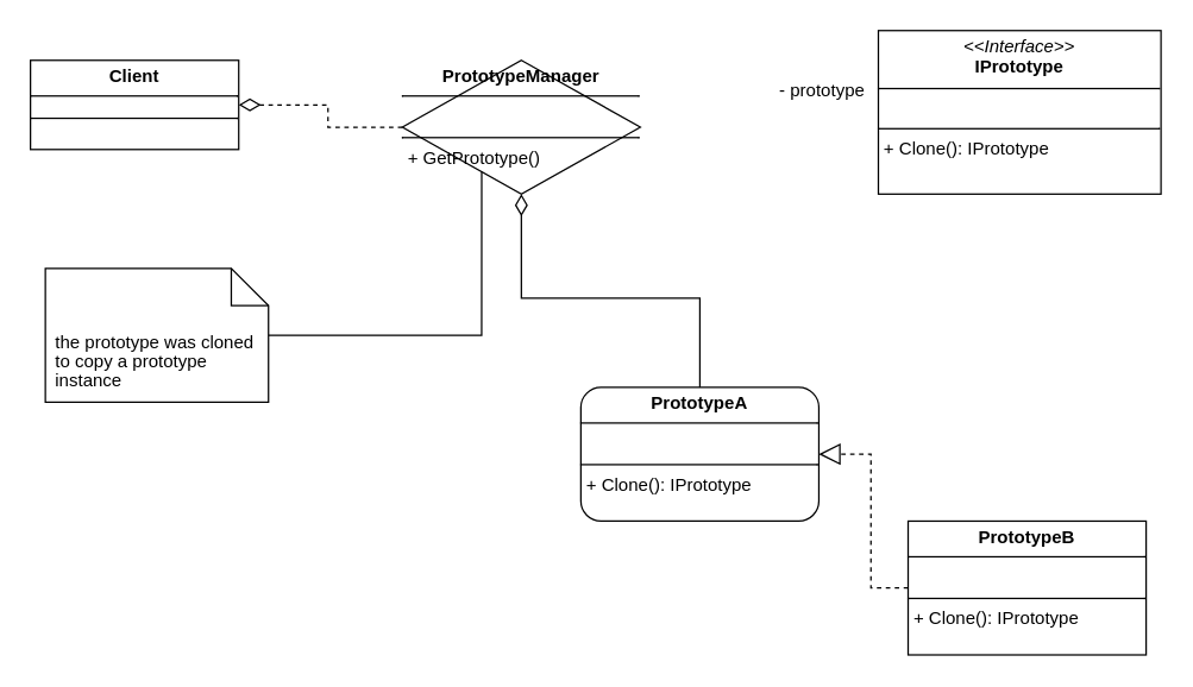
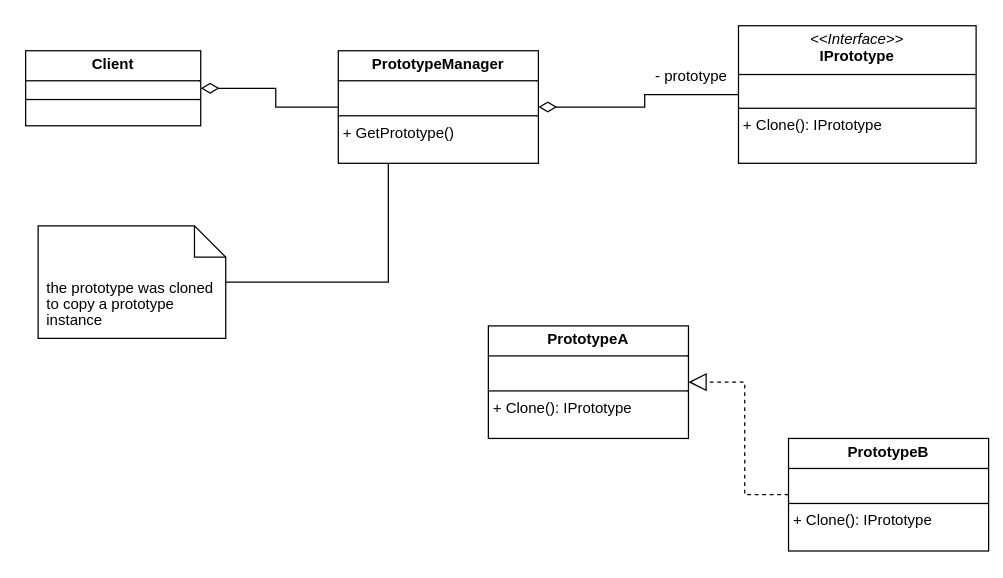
  <mxCell id="0" />
  <mxCell id="1" parent="0" />
- <mxCell id="2" style="edgeStyle=orthogonalEdgeStyle;rounded=0;orthogonalLoop=1;jettySize=auto;html=1;endArrow=none;endFill=0;startArrow=diamondThin;startFill=0;startSize=12;dashed=1;" edge="1" parent="1" source="3" target="5"><mxGeometry relative="1" as="geometry" /></mxCell>
+ <mxCell id="2" style="edgeStyle=orthogonalEdgeStyle;rounded=0;orthogonalLoop=1;jettySize=auto;html=1;endArrow=none;endFill=0;startArrow=diamondThin;startFill=0;startSize=12;" edge="1" parent="1" source="3" target="5"><mxGeometry relative="1" as="geometry" /></mxCell>
  <mxCell id="3" value="&lt;p style=&quot;margin:0px;margin-top:4px;text-align:center;&quot;&gt;&lt;b&gt;Client&lt;/b&gt;&lt;/p&gt;&lt;hr size=&quot;1&quot; style=&quot;border-style:solid;&quot;&gt;&lt;div style=&quot;height:2px;&quot;&gt;&lt;/div&gt;&lt;hr size=&quot;1&quot; style=&quot;border-style:solid;&quot;&gt;&lt;div style=&quot;height:2px;&quot;&gt;&lt;/div&gt;" style="verticalAlign=top;align=left;overflow=fill;html=1;whiteSpace=wrap;" parent="1" vertex="1"><mxGeometry x="20" y="40" width="140" height="60" as="geometry" /></mxCell>
- <mxCell id="4" style="edgeStyle=orthogonalEdgeStyle;rounded=0;orthogonalLoop=1;jettySize=auto;html=1;endArrow=none;endFill=0;startArrow=diamondThin;startFill=0;startSize=12;" edge="1" parent="1" source="5" target="8"><mxGeometry relative="1" as="geometry" /></mxCell>
- <mxCell id="5" value="&lt;p style=&quot;margin:0px;margin-top:4px;text-align:center;&quot;&gt;&lt;b&gt;PrototypeManager&lt;/b&gt;&lt;/p&gt;&lt;hr size=&quot;1&quot; style=&quot;border-style:solid;&quot;&gt;&lt;p style=&quot;margin:0px;margin-left:4px;&quot;&gt;&lt;br&gt;&lt;/p&gt;&lt;hr size=&quot;1&quot; style=&quot;border-style:solid;&quot;&gt;&lt;p style=&quot;margin:0px;margin-left:4px;&quot;&gt;+ GetPrototype()&lt;/p&gt;" style="rhombus;verticalAlign=top;align=left;overflow=fill;html=1;whiteSpace=wrap;" vertex="1" parent="1"><mxGeometry x="270" y="40" width="160" height="90" as="geometry" /></mxCell>
+ <mxCell id="4" style="edgeStyle=orthogonalEdgeStyle;rounded=0;orthogonalLoop=1;jettySize=auto;html=1;entryX=0;entryY=0.5;entryDx=0;entryDy=0;endArrow=none;endFill=0;startArrow=diamondThin;startFill=0;startSize=12;" edge="1" parent="1" source="5" target="6"><mxGeometry relative="1" as="geometry" /></mxCell>
+ <mxCell id="5" value="&lt;p style=&quot;margin:0px;margin-top:4px;text-align:center;&quot;&gt;&lt;b&gt;PrototypeManager&lt;/b&gt;&lt;/p&gt;&lt;hr size=&quot;1&quot; style=&quot;border-style:solid;&quot;&gt;&lt;p style=&quot;margin:0px;margin-left:4px;&quot;&gt;&lt;br&gt;&lt;/p&gt;&lt;hr size=&quot;1&quot; style=&quot;border-style:solid;&quot;&gt;&lt;p style=&quot;margin:0px;margin-left:4px;&quot;&gt;+ GetPrototype()&lt;/p&gt;" style="verticalAlign=top;align=left;overflow=fill;html=1;whiteSpace=wrap;" vertex="1" parent="1"><mxGeometry x="270" y="40" width="160" height="90" as="geometry" /></mxCell>
  <mxCell id="6" value="&lt;p style=&quot;margin:0px;margin-top:4px;text-align:center;&quot;&gt;&lt;i&gt;&amp;lt;&amp;lt;Interface&amp;gt;&amp;gt;&lt;/i&gt;&lt;br&gt;&lt;b&gt;IPrototype&lt;/b&gt;&lt;/p&gt;&lt;hr size=&quot;1&quot; style=&quot;border-style:solid;&quot;&gt;&lt;p style=&quot;margin:0px;margin-left:4px;&quot;&gt;&lt;br&gt;&lt;/p&gt;&lt;hr size=&quot;1&quot; style=&quot;border-style:solid;&quot;&gt;&lt;p style=&quot;margin:0px;margin-left:4px;&quot;&gt;+ Clone(): IPrototype&lt;br&gt;&lt;/p&gt;" style="verticalAlign=top;align=left;overflow=fill;html=1;whiteSpace=wrap;" vertex="1" parent="1"><mxGeometry x="590" y="20" width="190" height="110" as="geometry" /></mxCell>
  <mxCell id="7" value="- prototype" style="text;html=1;align=center;verticalAlign=middle;resizable=0;points=[];autosize=1;strokeColor=none;fillColor=none;" vertex="1" parent="1"><mxGeometry x="512" y="46" width="80" height="30" as="geometry" /></mxCell>
- <mxCell id="8" value="&lt;p style=&quot;margin:0px;margin-top:4px;text-align:center;&quot;&gt;&lt;b&gt;PrototypeA&lt;/b&gt;&lt;/p&gt;&lt;hr size=&quot;1&quot; style=&quot;border-style:solid;&quot;&gt;&lt;p style=&quot;margin:0px;margin-left:4px;&quot;&gt;&lt;br&gt;&lt;/p&gt;&lt;hr size=&quot;1&quot; style=&quot;border-style:solid;&quot;&gt;&lt;p style=&quot;margin:0px;margin-left:4px;&quot;&gt;+ Clone(): IPrototype&lt;/p&gt;" style="verticalAlign=top;align=left;overflow=fill;html=1;whiteSpace=wrap;rounded=1;" vertex="1" parent="1"><mxGeometry x="390" y="260" width="160" height="90" as="geometry" /></mxCell>
+ <mxCell id="8" value="&lt;p style=&quot;margin:0px;margin-top:4px;text-align:center;&quot;&gt;&lt;b&gt;PrototypeA&lt;/b&gt;&lt;/p&gt;&lt;hr size=&quot;1&quot; style=&quot;border-style:solid;&quot;&gt;&lt;p style=&quot;margin:0px;margin-left:4px;&quot;&gt;&lt;br&gt;&lt;/p&gt;&lt;hr size=&quot;1&quot; style=&quot;border-style:solid;&quot;&gt;&lt;p style=&quot;margin:0px;margin-left:4px;&quot;&gt;+ Clone(): IPrototype&lt;/p&gt;" style="verticalAlign=top;align=left;overflow=fill;html=1;whiteSpace=wrap;" vertex="1" parent="1"><mxGeometry x="390" y="260" width="160" height="90" as="geometry" /></mxCell>
  <mxCell id="9" style="edgeStyle=orthogonalEdgeStyle;rounded=0;orthogonalLoop=1;jettySize=auto;html=1;endArrow=block;endFill=0;endSize=12;dashed=1;" edge="1" parent="1" source="10" target="8"><mxGeometry relative="1" as="geometry" /></mxCell>
- <mxCell id="10" value="&lt;p style=&quot;margin:0px;margin-top:4px;text-align:center;&quot;&gt;&lt;b&gt;PrototypeB&lt;/b&gt;&lt;/p&gt;&lt;hr size=&quot;1&quot; style=&quot;border-style:solid;&quot;&gt;&lt;p style=&quot;margin:0px;margin-left:4px;&quot;&gt;&lt;br&gt;&lt;/p&gt;&lt;hr size=&quot;1&quot; style=&quot;border-style:solid;&quot;&gt;&lt;p style=&quot;margin:0px;margin-left:4px;&quot;&gt;+ Clone(): IPrototype&lt;/p&gt;" style="verticalAlign=top;align=left;overflow=fill;html=1;whiteSpace=wrap;" vertex="1" parent="1"><mxGeometry x="610" y="350" width="160" height="90" as="geometry" /></mxCell>
+ <mxCell id="10" value="&lt;p style=&quot;margin:0px;margin-top:4px;text-align:center;&quot;&gt;&lt;b&gt;PrototypeB&lt;/b&gt;&lt;/p&gt;&lt;hr size=&quot;1&quot; style=&quot;border-style:solid;&quot;&gt;&lt;p style=&quot;margin:0px;margin-left:4px;&quot;&gt;&lt;br&gt;&lt;/p&gt;&lt;hr size=&quot;1&quot; style=&quot;border-style:solid;&quot;&gt;&lt;p style=&quot;margin:0px;margin-left:4px;&quot;&gt;+ Clone(): IPrototype&lt;/p&gt;" style="verticalAlign=top;align=left;overflow=fill;html=1;whiteSpace=wrap;" vertex="1" parent="1"><mxGeometry x="630" y="350" width="160" height="90" as="geometry" /></mxCell>
  <mxCell id="11" style="edgeStyle=orthogonalEdgeStyle;rounded=0;orthogonalLoop=1;jettySize=auto;html=1;entryX=0.25;entryY=1;entryDx=0;entryDy=0;endArrow=none;endFill=0;" edge="1" parent="1" source="12" target="5"><mxGeometry relative="1" as="geometry" /></mxCell>
  <mxCell id="12" value="&lt;p style=&quot;line-height: 110%;&quot;&gt;the prototype was cloned to copy a prototype instance&lt;/p&gt;" style="shape=note2;boundedLbl=1;whiteSpace=wrap;html=1;size=25;verticalAlign=top;align=left;spacingLeft=5;" vertex="1" parent="1"><mxGeometry x="30" y="180" width="150" height="90" as="geometry" /></mxCell>
